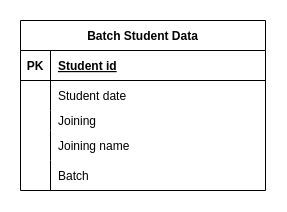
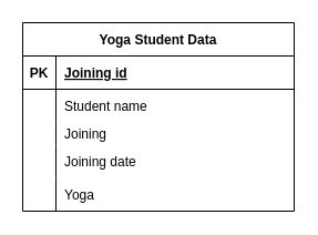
  <mxCell id="0" />
  <mxCell id="1" parent="0" />
- <mxCell id="2" value="Batch Student Data" style="shape=table;startSize=30;container=1;collapsible=1;childLayout=tableLayout;fixedRows=1;rowLines=0;fontStyle=1;align=center;resizeLast=1;" vertex="1" parent="1"><mxGeometry x="20" y="20" width="245" height="170" as="geometry" /></mxCell>
+ <mxCell id="2" value="Yoga Student Data" style="shape=table;startSize=30;container=1;collapsible=1;childLayout=tableLayout;fixedRows=1;rowLines=0;fontStyle=1;align=center;resizeLast=1;" vertex="1" parent="1"><mxGeometry x="20" y="20" width="245" height="170" as="geometry" /></mxCell>
  <mxCell id="3" value="" style="shape=tableRow;horizontal=0;startSize=0;swimlaneHead=0;swimlaneBody=0;fillColor=none;collapsible=0;dropTarget=0;points=[[0,0.5],[1,0.5]];portConstraint=eastwest;top=0;left=0;right=0;bottom=1;" vertex="1" parent="2"><mxGeometry y="30" width="245" height="30" as="geometry" /></mxCell>
  <mxCell id="4" value="PK" style="shape=partialRectangle;connectable=0;fillColor=none;top=0;left=0;bottom=0;right=0;fontStyle=1;overflow=hidden;" vertex="1" parent="3"><mxGeometry width="30" height="30" as="geometry"><mxRectangle width="30" height="30" as="alternateBounds" /></mxGeometry></mxCell>
- <mxCell id="5" value="Student id" style="shape=partialRectangle;connectable=0;fillColor=none;top=0;left=0;bottom=0;right=0;align=left;spacingLeft=6;fontStyle=5;overflow=hidden;" vertex="1" parent="3"><mxGeometry x="30" width="215" height="30" as="geometry"><mxRectangle width="215" height="30" as="alternateBounds" /></mxGeometry></mxCell>
+ <mxCell id="5" value="Joining id" style="shape=partialRectangle;connectable=0;fillColor=none;top=0;left=0;bottom=0;right=0;align=left;spacingLeft=6;fontStyle=5;overflow=hidden;" vertex="1" parent="3"><mxGeometry x="30" width="215" height="30" as="geometry"><mxRectangle width="215" height="30" as="alternateBounds" /></mxGeometry></mxCell>
  <mxCell id="6" value="" style="shape=tableRow;horizontal=0;startSize=0;swimlaneHead=0;swimlaneBody=0;fillColor=none;collapsible=0;dropTarget=0;points=[[0,0.5],[1,0.5]];portConstraint=eastwest;top=0;left=0;right=0;bottom=0;" vertex="1" parent="2"><mxGeometry y="60" width="245" height="30" as="geometry" /></mxCell>
  <mxCell id="7" value="" style="shape=partialRectangle;connectable=0;fillColor=none;top=0;left=0;bottom=0;right=0;editable=1;overflow=hidden;" vertex="1" parent="6"><mxGeometry width="30" height="30" as="geometry"><mxRectangle width="30" height="30" as="alternateBounds" /></mxGeometry></mxCell>
- <mxCell id="8" value="Student date" style="shape=partialRectangle;connectable=0;fillColor=none;top=0;left=0;bottom=0;right=0;align=left;spacingLeft=6;overflow=hidden;" vertex="1" parent="6"><mxGeometry x="30" width="215" height="30" as="geometry"><mxRectangle width="215" height="30" as="alternateBounds" /></mxGeometry></mxCell>
+ <mxCell id="8" value="Student name" style="shape=partialRectangle;connectable=0;fillColor=none;top=0;left=0;bottom=0;right=0;align=left;spacingLeft=6;overflow=hidden;" vertex="1" parent="6"><mxGeometry x="30" width="215" height="30" as="geometry"><mxRectangle width="215" height="30" as="alternateBounds" /></mxGeometry></mxCell>
  <mxCell id="9" value="" style="shape=tableRow;horizontal=0;startSize=0;swimlaneHead=0;swimlaneBody=0;fillColor=none;collapsible=0;dropTarget=0;points=[[0,0.5],[1,0.5]];portConstraint=eastwest;top=0;left=0;right=0;bottom=0;" vertex="1" parent="2"><mxGeometry y="90" width="245" height="20" as="geometry" /></mxCell>
  <mxCell id="10" value="" style="shape=partialRectangle;connectable=0;fillColor=none;top=0;left=0;bottom=0;right=0;editable=1;overflow=hidden;" vertex="1" parent="9"><mxGeometry width="30" height="20" as="geometry"><mxRectangle width="30" height="20" as="alternateBounds" /></mxGeometry></mxCell>
  <mxCell id="11" value="Joining" style="shape=partialRectangle;connectable=0;fillColor=none;top=0;left=0;bottom=0;right=0;align=left;spacingLeft=6;overflow=hidden;" vertex="1" parent="9"><mxGeometry x="30" width="215" height="20" as="geometry"><mxRectangle width="215" height="20" as="alternateBounds" /></mxGeometry></mxCell>
  <mxCell id="12" value="" style="shape=tableRow;horizontal=0;startSize=0;swimlaneHead=0;swimlaneBody=0;fillColor=none;collapsible=0;dropTarget=0;points=[[0,0.5],[1,0.5]];portConstraint=eastwest;top=0;left=0;right=0;bottom=0;" vertex="1" parent="2"><mxGeometry y="110" width="245" height="30" as="geometry" /></mxCell>
  <mxCell id="13" value="" style="shape=partialRectangle;connectable=0;fillColor=none;top=0;left=0;bottom=0;right=0;editable=1;overflow=hidden;" vertex="1" parent="12"><mxGeometry width="30" height="30" as="geometry"><mxRectangle width="30" height="30" as="alternateBounds" /></mxGeometry></mxCell>
- <mxCell id="14" value="Joining name" style="shape=partialRectangle;connectable=0;fillColor=none;top=0;left=0;bottom=0;right=0;align=left;spacingLeft=6;overflow=hidden;" vertex="1" parent="12"><mxGeometry x="30" width="215" height="30" as="geometry"><mxRectangle width="215" height="30" as="alternateBounds" /></mxGeometry></mxCell>
+ <mxCell id="14" value="Joining date" style="shape=partialRectangle;connectable=0;fillColor=none;top=0;left=0;bottom=0;right=0;align=left;spacingLeft=6;overflow=hidden;" vertex="1" parent="12"><mxGeometry x="30" width="215" height="30" as="geometry"><mxRectangle width="215" height="30" as="alternateBounds" /></mxGeometry></mxCell>
  <mxCell id="15" value="" style="shape=tableRow;horizontal=0;startSize=0;swimlaneHead=0;swimlaneBody=0;fillColor=none;collapsible=0;dropTarget=0;points=[[0,0.5],[1,0.5]];portConstraint=eastwest;top=0;left=0;right=0;bottom=0;" vertex="1" parent="2"><mxGeometry y="140" width="245" height="30" as="geometry" /></mxCell>
  <mxCell id="16" value="" style="shape=partialRectangle;connectable=0;fillColor=none;top=0;left=0;bottom=0;right=0;editable=1;overflow=hidden;" vertex="1" parent="15"><mxGeometry width="30" height="30" as="geometry"><mxRectangle width="30" height="30" as="alternateBounds" /></mxGeometry></mxCell>
- <mxCell id="17" value="Batch" style="shape=partialRectangle;connectable=0;fillColor=none;top=0;left=0;bottom=0;right=0;align=left;spacingLeft=6;overflow=hidden;" vertex="1" parent="15"><mxGeometry x="30" width="215" height="30" as="geometry"><mxRectangle width="215" height="30" as="alternateBounds" /></mxGeometry></mxCell>
+ <mxCell id="17" value="Yoga" style="shape=partialRectangle;connectable=0;fillColor=none;top=0;left=0;bottom=0;right=0;align=left;spacingLeft=6;overflow=hidden;" vertex="1" parent="15"><mxGeometry x="30" width="215" height="30" as="geometry"><mxRectangle width="215" height="30" as="alternateBounds" /></mxGeometry></mxCell>
